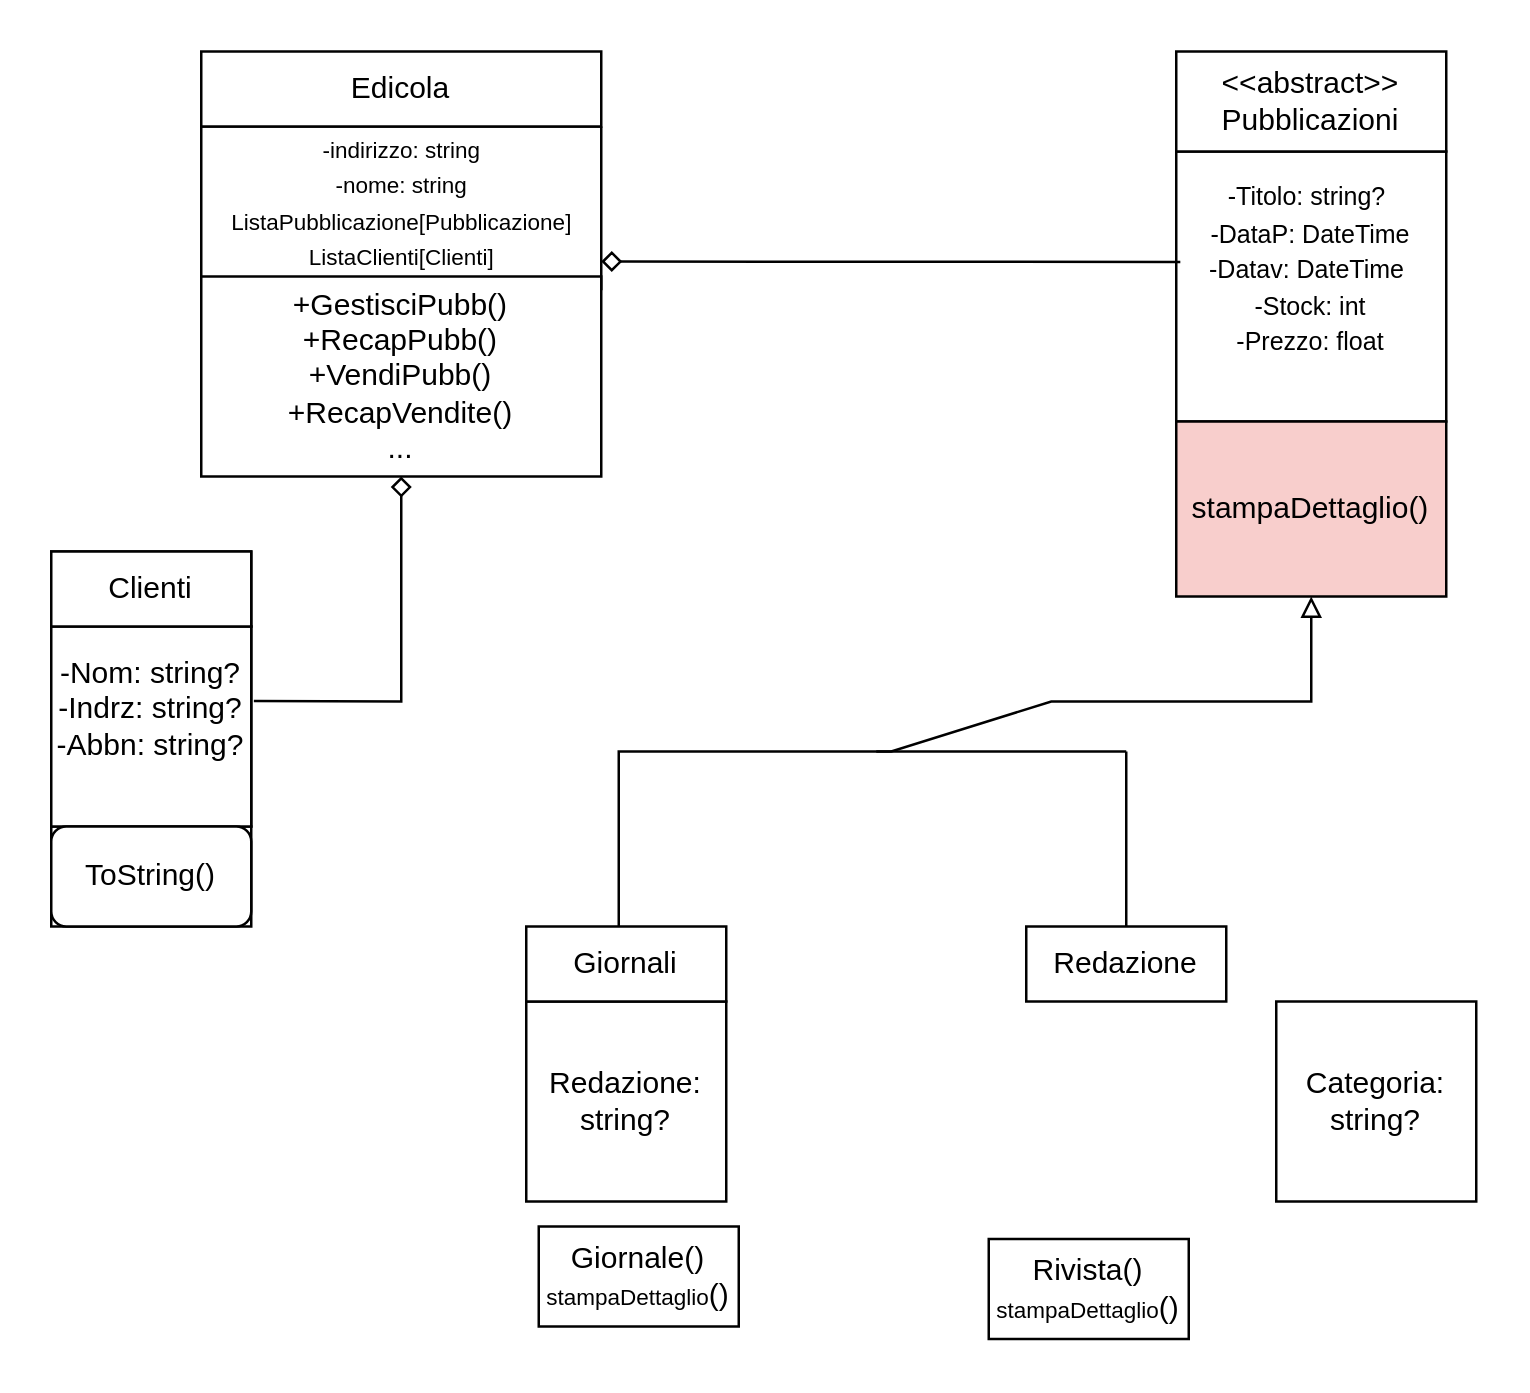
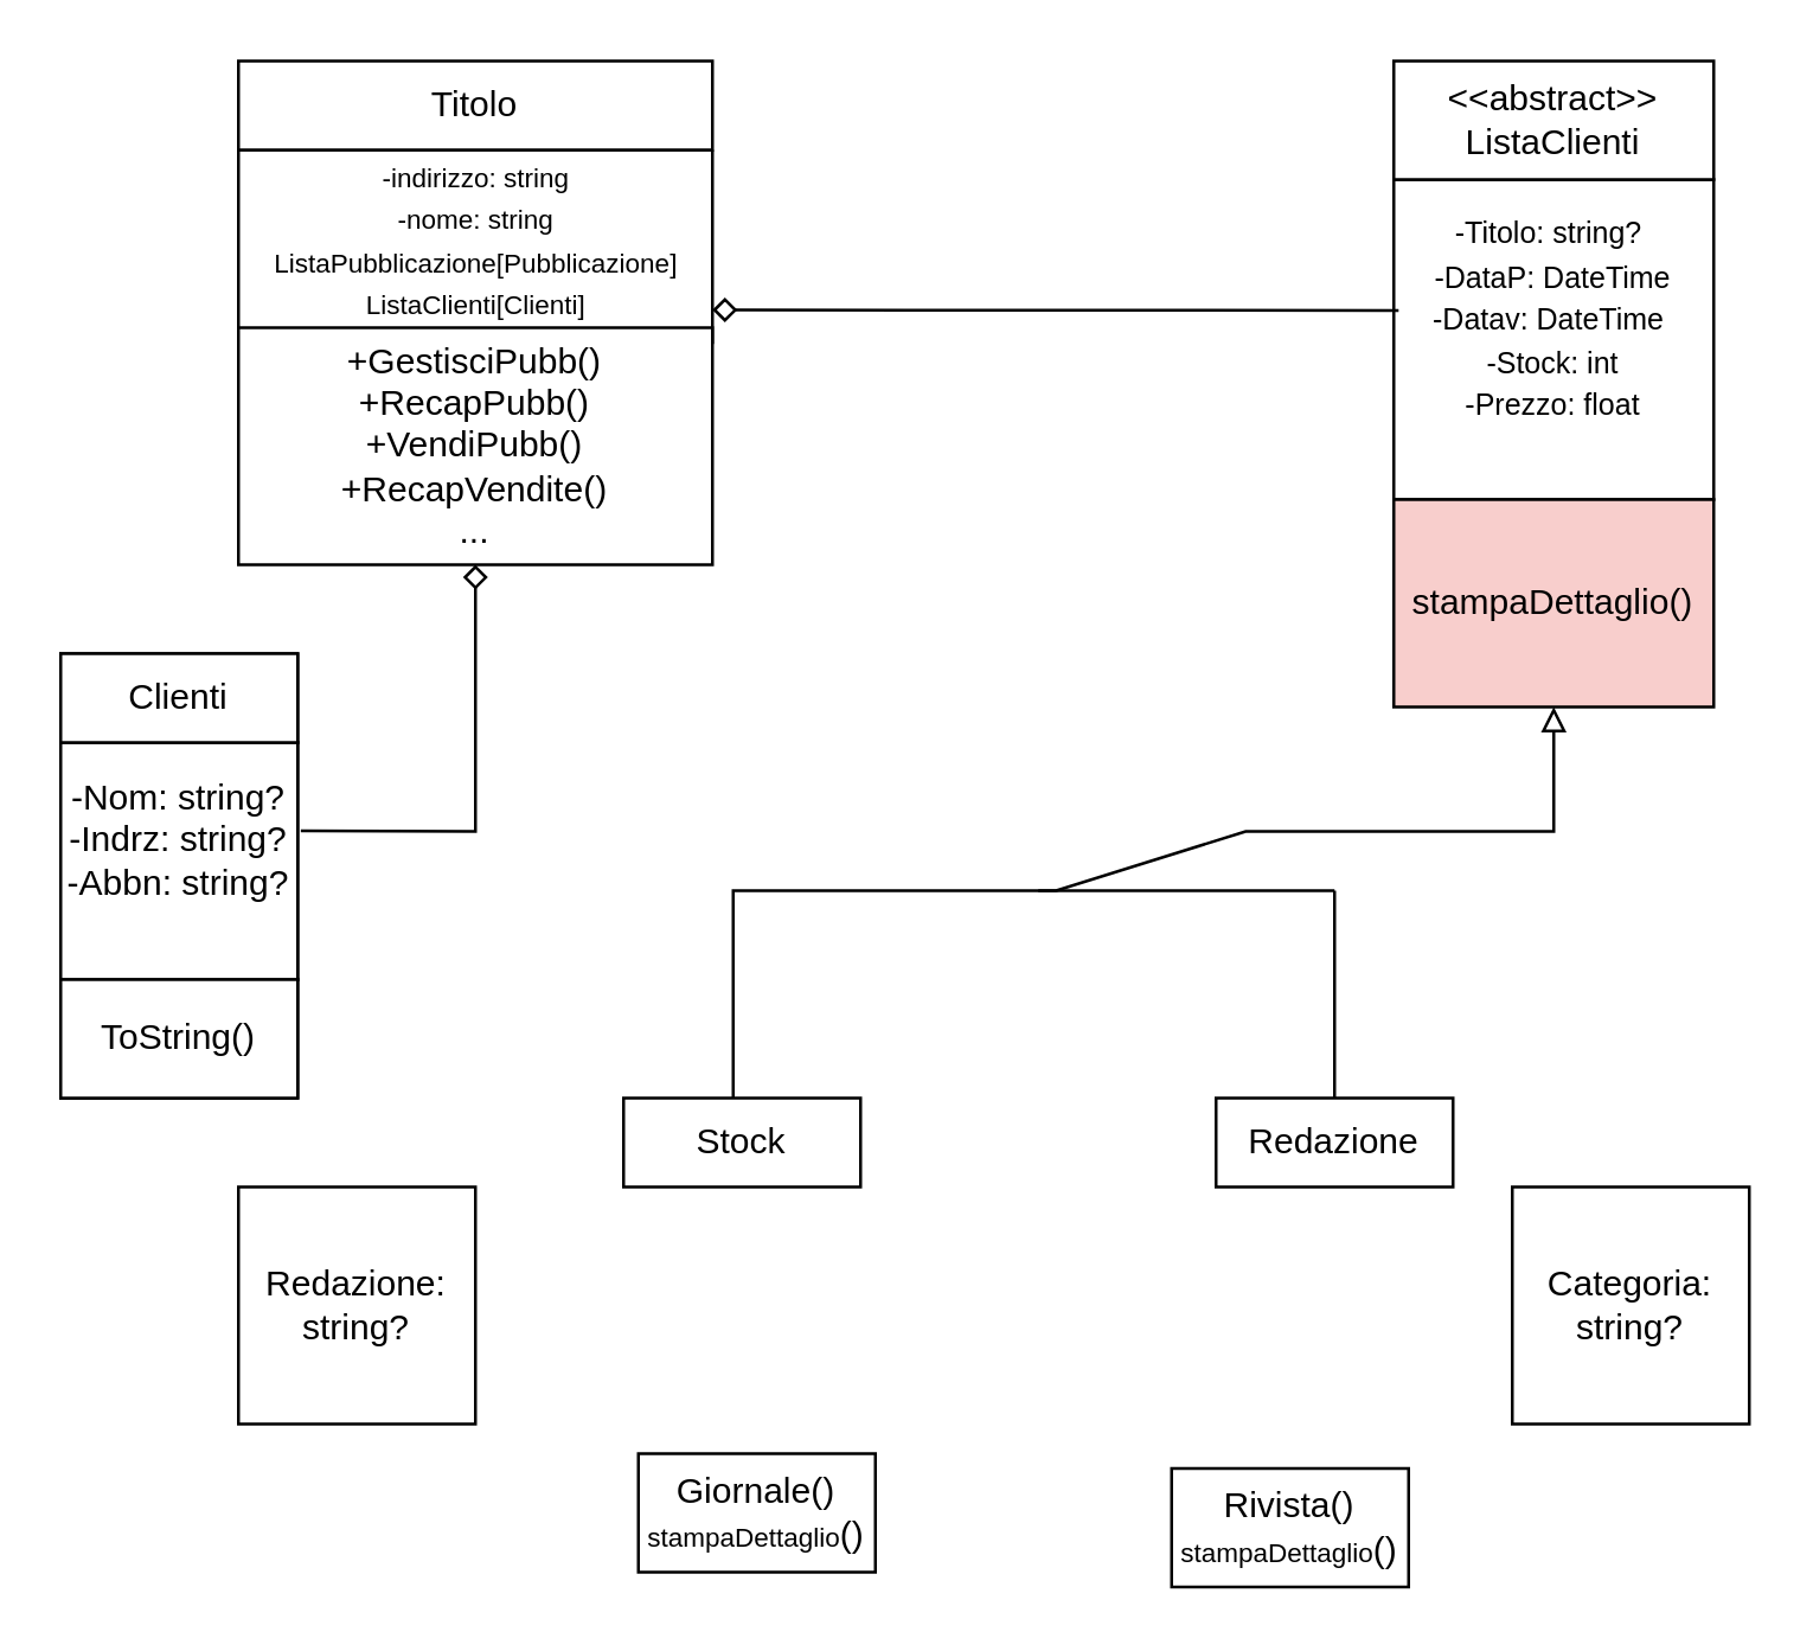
  <mxCell id="0" />
  <mxCell id="1" parent="0" />
  <mxCell id="2" value="&lt;font style=&quot;font-size: 10px;&quot;&gt;-Titolo: string?&amp;nbsp;&lt;br&gt;-DataP: DateTime&lt;br&gt;-Datav: DateTime&amp;nbsp;&lt;br&gt;-Stock: int&lt;br&gt;-Prezzo: float&lt;br&gt;&lt;br&gt;&lt;/font&gt;" style="whiteSpace=wrap;html=1;aspect=fixed;shadow=0;" parent="1" vertex="1"><mxGeometry x="470" y="60" width="108" height="108" as="geometry" /></mxCell>
  <mxCell id="3" value="Categoria:&lt;br&gt;string?" style="whiteSpace=wrap;html=1;aspect=fixed;" parent="1" vertex="1"><mxGeometry x="510" y="400" width="80" height="80" as="geometry" /></mxCell>
  <mxCell id="4" value="Redazione" style="rounded=0;whiteSpace=wrap;html=1;" parent="1" vertex="1"><mxGeometry x="410" y="370" width="80" height="30" as="geometry" /></mxCell>
  <mxCell id="5" value="Rivista()&lt;br&gt;&lt;font style=&quot;font-size: 9px;&quot;&gt;stampaDettaglio&lt;/font&gt;()" style="rounded=0;whiteSpace=wrap;html=1;" parent="1" vertex="1"><mxGeometry x="395" y="495" width="80" height="40" as="geometry" /></mxCell>
- <mxCell id="6" value="Redazione: string?" style="whiteSpace=wrap;html=1;aspect=fixed;" parent="1" vertex="1"><mxGeometry x="210" y="400" width="80" height="80" as="geometry" /></mxCell>
- <mxCell id="7" value="Giornali" style="rounded=0;whiteSpace=wrap;html=1;" parent="1" vertex="1"><mxGeometry x="210" y="370" width="80" height="30" as="geometry" /></mxCell>
+ <mxCell id="6" value="Redazione: string?" style="whiteSpace=wrap;html=1;aspect=fixed;" parent="1" vertex="1"><mxGeometry x="80" y="400" width="80" height="80" as="geometry" /></mxCell>
+ <mxCell id="7" value="Stock" style="rounded=0;whiteSpace=wrap;html=1;" parent="1" vertex="1"><mxGeometry x="210" y="370" width="80" height="30" as="geometry" /></mxCell>
  <mxCell id="8" value="Giornale()&lt;br&gt;&lt;font style=&quot;font-size: 9px;&quot;&gt;stampaDettaglio&lt;/font&gt;()" style="rounded=0;whiteSpace=wrap;html=1;" parent="1" vertex="1"><mxGeometry x="215" y="490" width="80" height="40" as="geometry" /></mxCell>
  <mxCell id="9" value="stampaDettaglio()" style="rounded=0;whiteSpace=wrap;html=1;fillColor=#f8cecc;" parent="1" vertex="1"><mxGeometry x="470" y="168" width="108" height="70" as="geometry" /></mxCell>
  <mxCell id="10" value="" style="endArrow=block;html=1;rounded=0;endFill=0;entryX=0.5;entryY=1;entryDx=0;entryDy=0;" parent="1" target="9" edge="1"><mxGeometry width="50" height="50" relative="1" as="geometry"><mxPoint x="247" y="370" as="sourcePoint" /><mxPoint x="297" y="320" as="targetPoint" /><Array as="points"><mxPoint x="247" y="300" /><mxPoint x="356" y="300" /><mxPoint x="420" y="280" /><mxPoint x="524" y="280" /></Array></mxGeometry></mxCell>
  <mxCell id="11" value="" style="endArrow=none;html=1;rounded=0;entryX=0.5;entryY=0;entryDx=0;entryDy=0;" parent="1" target="4" edge="1"><mxGeometry width="50" height="50" relative="1" as="geometry"><mxPoint x="450" y="300" as="sourcePoint" /><mxPoint x="430" y="290" as="targetPoint" /></mxGeometry></mxCell>
  <mxCell id="12" value="" style="endArrow=none;html=1;rounded=0;" parent="1" edge="1"><mxGeometry width="50" height="50" relative="1" as="geometry"><mxPoint x="350" y="300" as="sourcePoint" /><mxPoint x="450" y="300" as="targetPoint" /></mxGeometry></mxCell>
  <mxCell id="13" value="-Nom: string?&lt;br&gt;-Indrz: string?&lt;br&gt;-Abbn: string?" style="whiteSpace=wrap;html=1;aspect=fixed;" parent="1" vertex="1"><mxGeometry x="20" y="250" width="80" height="80" as="geometry" /></mxCell>
  <mxCell id="14" value="Clienti" style="rounded=0;whiteSpace=wrap;html=1;" parent="1" vertex="1"><mxGeometry x="20" y="220" width="80" height="30" as="geometry" /></mxCell>
  <mxCell id="15" value="" style="rounded=0;whiteSpace=wrap;html=1;" parent="1" vertex="1"><mxGeometry x="20" y="330" width="80" height="40" as="geometry" /></mxCell>
  <mxCell id="16" value="-Nom: string?&lt;br&gt;-Indrz: string?&lt;br&gt;-Abbn: string?&lt;div&gt;&lt;br/&gt;&lt;/div&gt;" style="whiteSpace=wrap;html=1;aspect=fixed;" parent="1" vertex="1"><mxGeometry x="20" y="250" width="80" height="80" as="geometry" /></mxCell>
  <mxCell id="17" value="Clienti" style="rounded=0;whiteSpace=wrap;html=1;" parent="1" vertex="1"><mxGeometry x="20" y="220" width="80" height="30" as="geometry" /></mxCell>
- <mxCell id="18" value="ToString()" style="whiteSpace=wrap;html=1;rounded=1;" parent="1" vertex="1"><mxGeometry x="20" y="330" width="80" height="40" as="geometry" /></mxCell>
+ <mxCell id="18" value="ToString()" style="rounded=0;whiteSpace=wrap;html=1;" parent="1" vertex="1"><mxGeometry x="20" y="330" width="80" height="40" as="geometry" /></mxCell>
  <mxCell id="19" value="" style="swimlane;startSize=0;" parent="1" vertex="1"><mxGeometry x="80" y="50" width="160" height="65" as="geometry" /></mxCell>
  <mxCell id="20" value="&lt;font style=&quot;font-size: 9px;&quot;&gt;-indirizzo: string&lt;br&gt;-nome: string&lt;br&gt;L&lt;/font&gt;&lt;font style=&quot;font-size: 9px;&quot;&gt;&lt;font style=&quot;font-size: 9px;&quot;&gt;istaPubblicazione[Pubblicazione]&lt;br&gt;&lt;/font&gt;&lt;/font&gt;&lt;font style=&quot;font-size: 9px;&quot;&gt;ListaClienti[Clienti]&lt;/font&gt;" style="text;html=1;align=center;verticalAlign=middle;resizable=0;points=[];autosize=1;strokeColor=none;fillColor=none;" parent="19" vertex="1"><mxGeometry y="-5" width="160" height="70" as="geometry" /></mxCell>
- <mxCell id="21" value="&amp;lt;&amp;lt;abstract&amp;gt;&amp;gt;&lt;br&gt;Pubblicazioni" style="rounded=0;whiteSpace=wrap;html=1;" parent="1" vertex="1"><mxGeometry x="470" y="20" width="108" height="40" as="geometry" /></mxCell>
+ <mxCell id="21" value="&amp;lt;&amp;lt;abstract&amp;gt;&amp;gt;&lt;br&gt;ListaClienti" style="rounded=0;whiteSpace=wrap;html=1;" parent="1" vertex="1"><mxGeometry x="470" y="20" width="108" height="40" as="geometry" /></mxCell>
  <mxCell id="22" value="+GestisciPubb()&lt;br style=&quot;border-color: var(--border-color);&quot;&gt;+RecapPubb()&lt;br style=&quot;border-color: var(--border-color);&quot;&gt;+VendiPubb()&lt;br style=&quot;border-color: var(--border-color);&quot;&gt;+RecapVendite()&lt;br&gt;..." style="rounded=0;whiteSpace=wrap;html=1;" parent="1" vertex="1"><mxGeometry x="80" y="110" width="160" height="80" as="geometry" /></mxCell>
- <mxCell id="23" value="Edicola" style="rounded=0;whiteSpace=wrap;html=1;" parent="1" vertex="1"><mxGeometry x="80" y="20" width="160" height="30" as="geometry" /></mxCell>
+ <mxCell id="23" value="Titolo" style="rounded=0;whiteSpace=wrap;html=1;" parent="1" vertex="1"><mxGeometry x="80" y="20" width="160" height="30" as="geometry" /></mxCell>
  <mxCell id="24" value="" style="endArrow=diamond;html=1;rounded=0;exitX=0.015;exitY=0.409;exitDx=0;exitDy=0;exitPerimeter=0;endFill=0;" parent="1" source="2" edge="1"><mxGeometry width="50" height="50" relative="1" as="geometry"><mxPoint x="350" y="160" as="sourcePoint" /><mxPoint x="240" y="104" as="targetPoint" /></mxGeometry></mxCell>
  <mxCell id="25" value="" style="endArrow=diamond;html=1;rounded=0;endFill=0;exitX=1.013;exitY=0.373;exitDx=0;exitDy=0;exitPerimeter=0;entryX=0.5;entryY=1;entryDx=0;entryDy=0;" parent="1" source="16" edge="1" target="22"><mxGeometry width="50" height="50" relative="1" as="geometry"><mxPoint x="110" y="280" as="sourcePoint" /><mxPoint x="160" y="200" as="targetPoint" /><Array as="points"><mxPoint x="160" y="280" /></Array></mxGeometry></mxCell>
